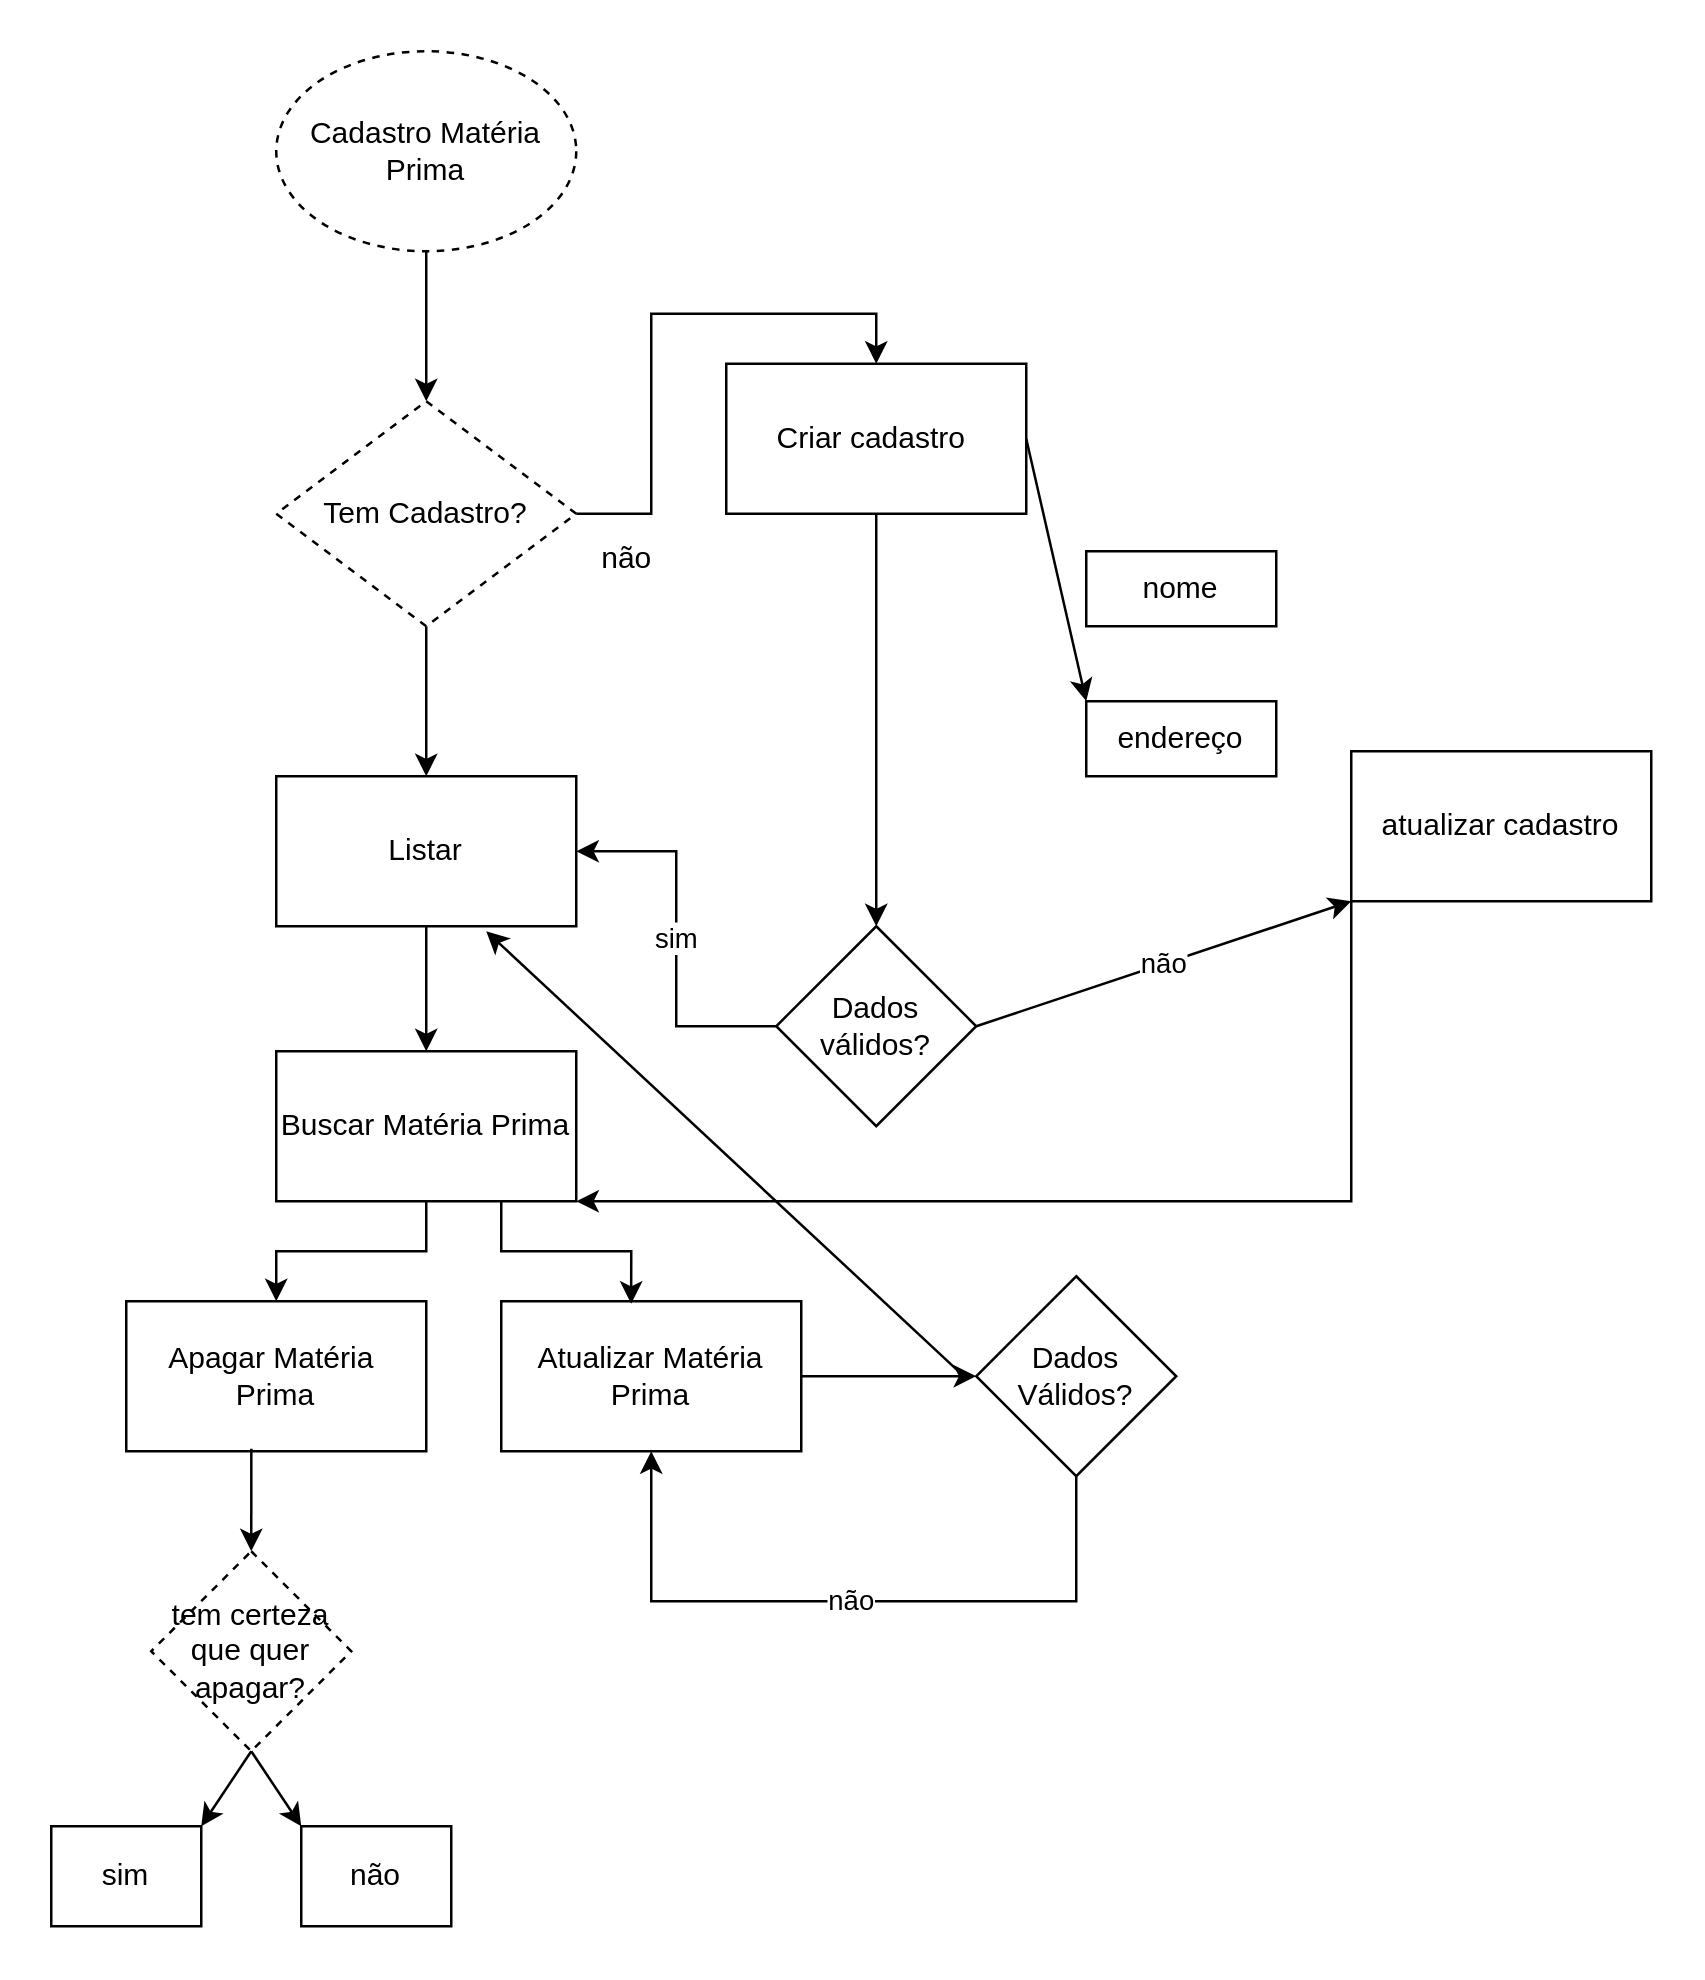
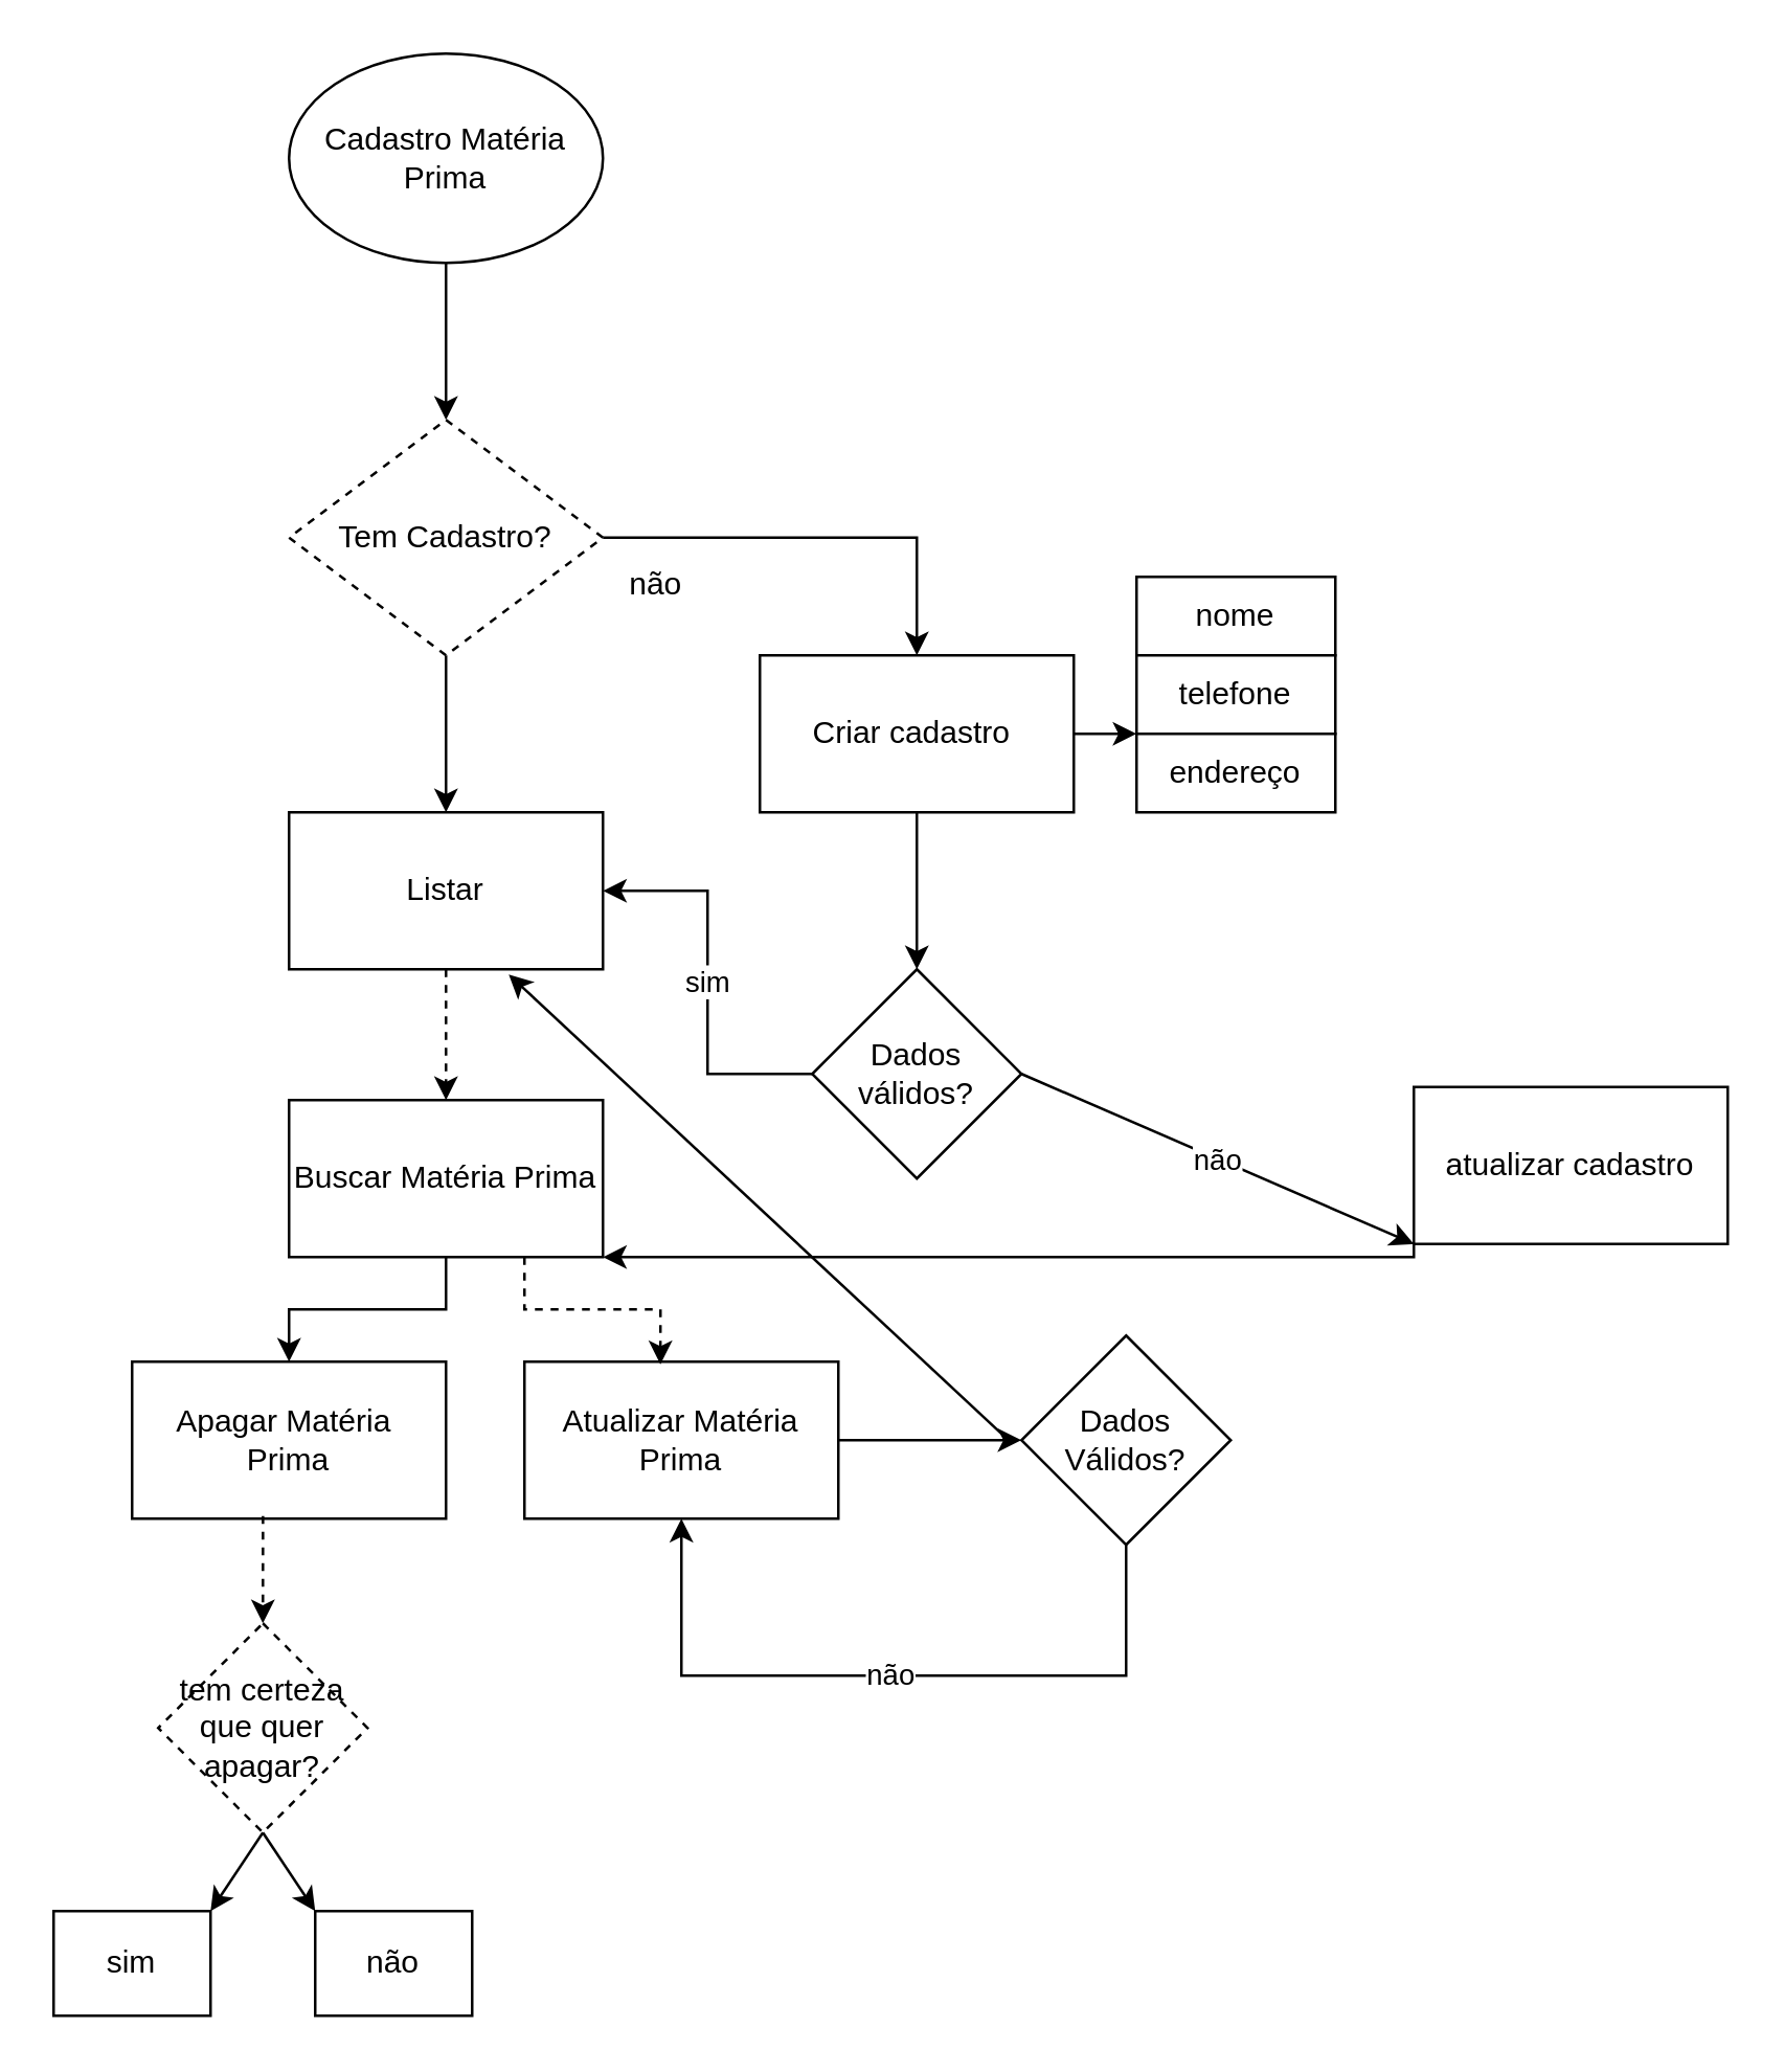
  <mxCell id="0" />
  <mxCell id="1" parent="0" />
  <mxCell id="2" style="edgeStyle=orthogonalEdgeStyle;rounded=0;orthogonalLoop=1;jettySize=auto;html=1;entryX=0.5;entryY=0;entryDx=0;entryDy=0;" parent="1" source="3" target="6" edge="1"><mxGeometry relative="1" as="geometry" /></mxCell>
- <mxCell id="3" value="Cadastro Matéria&lt;div&gt;Prima&lt;/div&gt;" style="ellipse;whiteSpace=wrap;html=1;dashed=1;" parent="1" vertex="1"><mxGeometry x="110" y="20" width="120" height="80" as="geometry" /></mxCell>
+ <mxCell id="3" value="Cadastro Matéria&lt;div&gt;Prima&lt;/div&gt;" style="ellipse;whiteSpace=wrap;html=1;" parent="1" vertex="1"><mxGeometry x="110" y="20" width="120" height="80" as="geometry" /></mxCell>
  <mxCell id="4" style="edgeStyle=orthogonalEdgeStyle;rounded=0;orthogonalLoop=1;jettySize=auto;html=1;exitX=1;exitY=0.5;exitDx=0;exitDy=0;entryX=0.5;entryY=0;entryDx=0;entryDy=0;" parent="1" source="6" target="10" edge="1"><mxGeometry relative="1" as="geometry" /></mxCell>
  <mxCell id="5" style="edgeStyle=orthogonalEdgeStyle;rounded=0;orthogonalLoop=1;jettySize=auto;html=1;entryX=0.5;entryY=0;entryDx=0;entryDy=0;" parent="1" source="6" target="8" edge="1"><mxGeometry relative="1" as="geometry" /></mxCell>
  <mxCell id="6" value="Tem Cadastro?" style="rhombus;whiteSpace=wrap;html=1;dashed=1;" parent="1" vertex="1"><mxGeometry x="110" y="160" width="120" height="90" as="geometry" /></mxCell>
- <mxCell id="7" style="edgeStyle=orthogonalEdgeStyle;rounded=0;orthogonalLoop=1;jettySize=auto;html=1;entryX=0.5;entryY=0;entryDx=0;entryDy=0;" parent="1" source="8" target="12" edge="1"><mxGeometry relative="1" as="geometry" /></mxCell>
+ <mxCell id="7" style="edgeStyle=orthogonalEdgeStyle;rounded=0;orthogonalLoop=1;jettySize=auto;html=1;entryX=0.5;entryY=0;entryDx=0;entryDy=0;dashed=1;" parent="1" source="8" target="12" edge="1"><mxGeometry relative="1" as="geometry" /></mxCell>
  <mxCell id="8" value="Listar" style="rounded=0;whiteSpace=wrap;html=1;" parent="1" vertex="1"><mxGeometry x="110" y="310" width="120" height="60" as="geometry" /></mxCell>
  <mxCell id="9" style="edgeStyle=orthogonalEdgeStyle;rounded=0;orthogonalLoop=1;jettySize=auto;html=1;entryX=0.5;entryY=0;entryDx=0;entryDy=0;" parent="1" source="10" target="15" edge="1"><mxGeometry relative="1" as="geometry" /></mxCell>
- <mxCell id="10" value="Criar cadastro&amp;nbsp;" style="rounded=0;whiteSpace=wrap;html=1;" parent="1" vertex="1"><mxGeometry x="290" y="145" width="120" height="60" as="geometry" /></mxCell>
+ <mxCell id="10" value="Criar cadastro&amp;nbsp;" style="rounded=0;whiteSpace=wrap;html=1;" parent="1" vertex="1"><mxGeometry x="290" y="250" width="120" height="60" as="geometry" /></mxCell>
  <mxCell id="11" style="edgeStyle=orthogonalEdgeStyle;rounded=0;orthogonalLoop=1;jettySize=auto;html=1;entryX=0.5;entryY=0;entryDx=0;entryDy=0;" parent="1" source="12" target="16" edge="1"><mxGeometry relative="1" as="geometry" /></mxCell>
  <mxCell id="12" value="Buscar Matéria Prima" style="rounded=0;whiteSpace=wrap;html=1;" parent="1" vertex="1"><mxGeometry x="110" y="420" width="120" height="60" as="geometry" /></mxCell>
  <mxCell id="13" value="não" style="text;html=1;align=center;verticalAlign=middle;resizable=0;points=[];autosize=1;strokeColor=none;fillColor=none;" parent="1" vertex="1"><mxGeometry x="230" y="208" width="40" height="30" as="geometry" /></mxCell>
  <mxCell id="14" value="sim" style="edgeStyle=orthogonalEdgeStyle;rounded=0;orthogonalLoop=1;jettySize=auto;html=1;entryX=1;entryY=0.5;entryDx=0;entryDy=0;" parent="1" source="15" target="8" edge="1"><mxGeometry relative="1" as="geometry" /></mxCell>
  <mxCell id="15" value="Dados&lt;div&gt;válidos?&lt;/div&gt;" style="rhombus;whiteSpace=wrap;html=1;" parent="1" vertex="1"><mxGeometry x="310" y="370" width="80" height="80" as="geometry" /></mxCell>
  <mxCell id="16" value="Apagar Matéria&amp;nbsp;&lt;div&gt;Prima&lt;/div&gt;" style="rounded=0;whiteSpace=wrap;html=1;" parent="1" vertex="1"><mxGeometry x="50" y="520" width="120" height="60" as="geometry" /></mxCell>
  <mxCell id="17" style="edgeStyle=orthogonalEdgeStyle;rounded=0;orthogonalLoop=1;jettySize=auto;html=1;entryX=0;entryY=0.5;entryDx=0;entryDy=0;" parent="1" source="18" target="21" edge="1"><mxGeometry relative="1" as="geometry"><mxPoint x="390" y="550" as="targetPoint" /></mxGeometry></mxCell>
  <mxCell id="18" value="Atualizar Matéria&lt;div&gt;Prima&lt;/div&gt;" style="rounded=0;whiteSpace=wrap;html=1;" parent="1" vertex="1"><mxGeometry x="200" y="520" width="120" height="60" as="geometry" /></mxCell>
- <mxCell id="19" style="edgeStyle=orthogonalEdgeStyle;rounded=0;orthogonalLoop=1;jettySize=auto;html=1;exitX=0.75;exitY=1;exitDx=0;exitDy=0;entryX=0.433;entryY=0.017;entryDx=0;entryDy=0;entryPerimeter=0;" parent="1" source="12" target="18" edge="1"><mxGeometry relative="1" as="geometry" /></mxCell>
+ <mxCell id="19" style="edgeStyle=orthogonalEdgeStyle;rounded=0;orthogonalLoop=1;jettySize=auto;html=1;exitX=0.75;exitY=1;exitDx=0;exitDy=0;entryX=0.433;entryY=0.017;entryDx=0;entryDy=0;entryPerimeter=0;dashed=1;" parent="1" source="12" target="18" edge="1"><mxGeometry relative="1" as="geometry" /></mxCell>
  <mxCell id="20" value="não" style="edgeStyle=orthogonalEdgeStyle;rounded=0;orthogonalLoop=1;jettySize=auto;html=1;entryX=0.5;entryY=1;entryDx=0;entryDy=0;" parent="1" source="21" target="18" edge="1"><mxGeometry relative="1" as="geometry"><Array as="points"><mxPoint x="430" y="640" /><mxPoint x="260" y="640" /></Array></mxGeometry></mxCell>
  <mxCell id="21" value="Dados Válidos?" style="rhombus;whiteSpace=wrap;html=1;" parent="1" vertex="1"><mxGeometry x="390" y="510" width="80" height="80" as="geometry" /></mxCell>
  <mxCell id="22" value="nome&lt;span style=&quot;color: rgba(0, 0, 0, 0); font-family: monospace; font-size: 0px; text-align: start; text-wrap: nowrap;&quot;&gt;%3CmxGraphModel%3E%3Croot%3E%3CmxCell%20id%3D%220%22%2F%3E%3CmxCell%20id%3D%221%22%20parent%3D%220%22%2F%3E%3CmxCell%20id%3D%222%22%20value%3D%22nome%22%20style%3D%22rounded%3D0%3BwhiteSpace%3Dwrap%3Bhtml%3D1%3B%22%20vertex%3D%221%22%20parent%3D%221%22%3E%3CmxGeometry%20x%3D%22430%22%20y%3D%22310%22%20width%3D%2260%22%20height%3D%2230%22%20as%3D%22geometry%22%2F%3E%3C%2FmxCell%3E%3C%2Froot%3E%3C%2FmxGraphModel%3E&lt;/span&gt;" style="rounded=0;whiteSpace=wrap;html=1;" parent="1" vertex="1"><mxGeometry x="434" y="220" width="76" height="30" as="geometry" /></mxCell>
+ <mxCell id="23" value="telefone" style="rounded=0;whiteSpace=wrap;html=1;" parent="1" vertex="1"><mxGeometry x="434" y="250" width="76" height="30" as="geometry" /></mxCell>
  <mxCell id="24" value="endereço" style="rounded=0;whiteSpace=wrap;html=1;" parent="1" vertex="1"><mxGeometry x="434" y="280" width="76" height="30" as="geometry" /></mxCell>
  <mxCell id="25" value="" style="endArrow=classic;html=1;rounded=0;exitX=1;exitY=0.5;exitDx=0;exitDy=0;entryX=0;entryY=0;entryDx=0;entryDy=0;" parent="1" source="10" target="24" edge="1"><mxGeometry width="50" height="50" relative="1" as="geometry"><mxPoint x="410" y="370" as="sourcePoint" /><mxPoint x="460" y="320" as="targetPoint" /></mxGeometry></mxCell>
- <mxCell id="26" value="atualizar cadastro" style="rounded=0;whiteSpace=wrap;html=1;" parent="1" vertex="1"><mxGeometry x="540" y="300" width="120" height="60" as="geometry" /></mxCell>
+ <mxCell id="26" value="atualizar cadastro" style="rounded=0;whiteSpace=wrap;html=1;" parent="1" vertex="1"><mxGeometry x="540" y="415" width="120" height="60" as="geometry" /></mxCell>
  <mxCell id="27" value="não" style="endArrow=classic;html=1;rounded=0;exitX=1;exitY=0.5;exitDx=0;exitDy=0;entryX=0;entryY=1;entryDx=0;entryDy=0;" parent="1" source="15" target="26" edge="1"><mxGeometry width="50" height="50" relative="1" as="geometry"><mxPoint x="410" y="370" as="sourcePoint" /><mxPoint x="460" y="320" as="targetPoint" /></mxGeometry></mxCell>
  <mxCell id="28" value="tem certeza que quer apagar?" style="rhombus;whiteSpace=wrap;html=1;dashed=1;" parent="1" vertex="1"><mxGeometry x="60" y="620" width="80" height="80" as="geometry" /></mxCell>
- <mxCell id="29" value="" style="endArrow=classic;html=1;rounded=0;exitX=0.417;exitY=0.983;exitDx=0;exitDy=0;exitPerimeter=0;entryX=0.5;entryY=0;entryDx=0;entryDy=0;" parent="1" source="16" target="28" edge="1"><mxGeometry width="50" height="50" relative="1" as="geometry"><mxPoint x="410" y="370" as="sourcePoint" /><mxPoint x="460" y="320" as="targetPoint" /></mxGeometry></mxCell>
+ <mxCell id="29" value="" style="endArrow=classic;html=1;rounded=0;exitX=0.417;exitY=0.983;exitDx=0;exitDy=0;exitPerimeter=0;entryX=0.5;entryY=0;entryDx=0;entryDy=0;dashed=1;" parent="1" source="16" target="28" edge="1"><mxGeometry width="50" height="50" relative="1" as="geometry"><mxPoint x="410" y="370" as="sourcePoint" /><mxPoint x="460" y="320" as="targetPoint" /></mxGeometry></mxCell>
  <mxCell id="30" value="sim" style="rounded=0;whiteSpace=wrap;html=1;" parent="1" vertex="1"><mxGeometry y="730" width="60" height="40" as="geometry" x="20" /></mxCell>
  <mxCell id="31" value="não" style="rounded=0;whiteSpace=wrap;html=1;" parent="1" vertex="1"><mxGeometry x="120" y="730" width="60" height="40" as="geometry" /></mxCell>
  <mxCell id="32" value="" style="endArrow=classic;html=1;rounded=0;exitX=0.5;exitY=1;exitDx=0;exitDy=0;entryX=1;entryY=0;entryDx=0;entryDy=0;" parent="1" source="28" target="30" edge="1"><mxGeometry width="50" height="50" relative="1" as="geometry"><mxPoint x="410" y="470" as="sourcePoint" /><mxPoint x="460" y="420" as="targetPoint" /></mxGeometry></mxCell>
  <mxCell id="33" value="" style="endArrow=classic;html=1;rounded=0;exitX=0.5;exitY=1;exitDx=0;exitDy=0;entryX=0;entryY=0;entryDx=0;entryDy=0;" parent="1" source="28" target="31" edge="1"><mxGeometry width="50" height="50" relative="1" as="geometry"><mxPoint x="410" y="470" as="sourcePoint" /><mxPoint x="460" y="420" as="targetPoint" /></mxGeometry></mxCell>
  <mxCell id="34" value="" style="endArrow=classic;html=1;rounded=0;entryX=0.7;entryY=1.033;entryDx=0;entryDy=0;entryPerimeter=0;exitX=-0.075;exitY=0.488;exitDx=0;exitDy=0;exitPerimeter=0;" parent="1" source="21" target="8" edge="1"><mxGeometry width="50" height="50" relative="1" as="geometry"><mxPoint x="410" y="470" as="sourcePoint" /><mxPoint x="460" y="420" as="targetPoint" /></mxGeometry></mxCell>
  <mxCell id="35" value="" style="endArrow=classic;html=1;rounded=0;exitX=0;exitY=1;exitDx=0;exitDy=0;entryX=1;entryY=1;entryDx=0;entryDy=0;" edge="1" parent="1" source="26" target="12"><mxGeometry width="50" height="50" relative="1" as="geometry"><mxPoint x="410" y="470" as="sourcePoint" /><mxPoint x="460" y="420" as="targetPoint" /><Array as="points"><mxPoint x="540" y="480" /><mxPoint x="390" y="480" /></Array></mxGeometry></mxCell>
